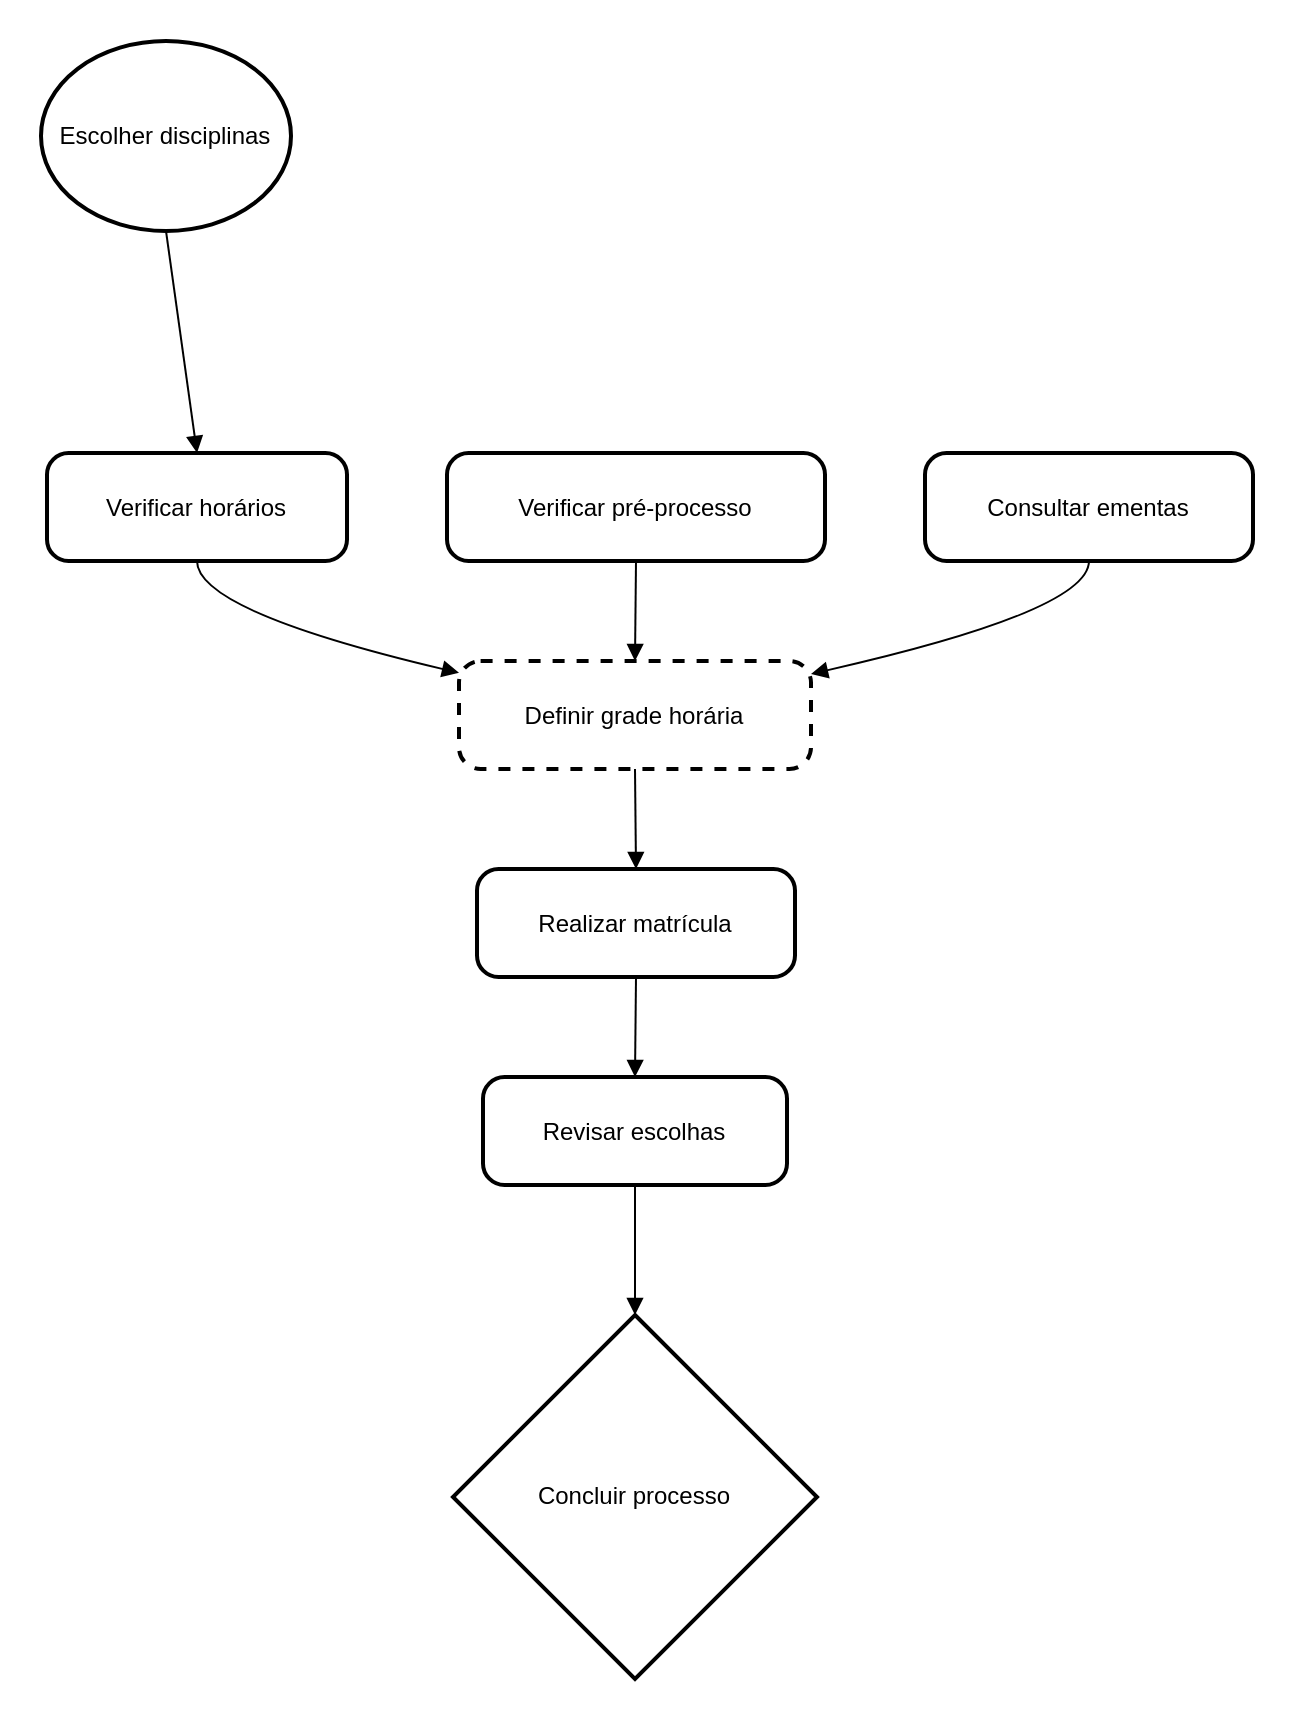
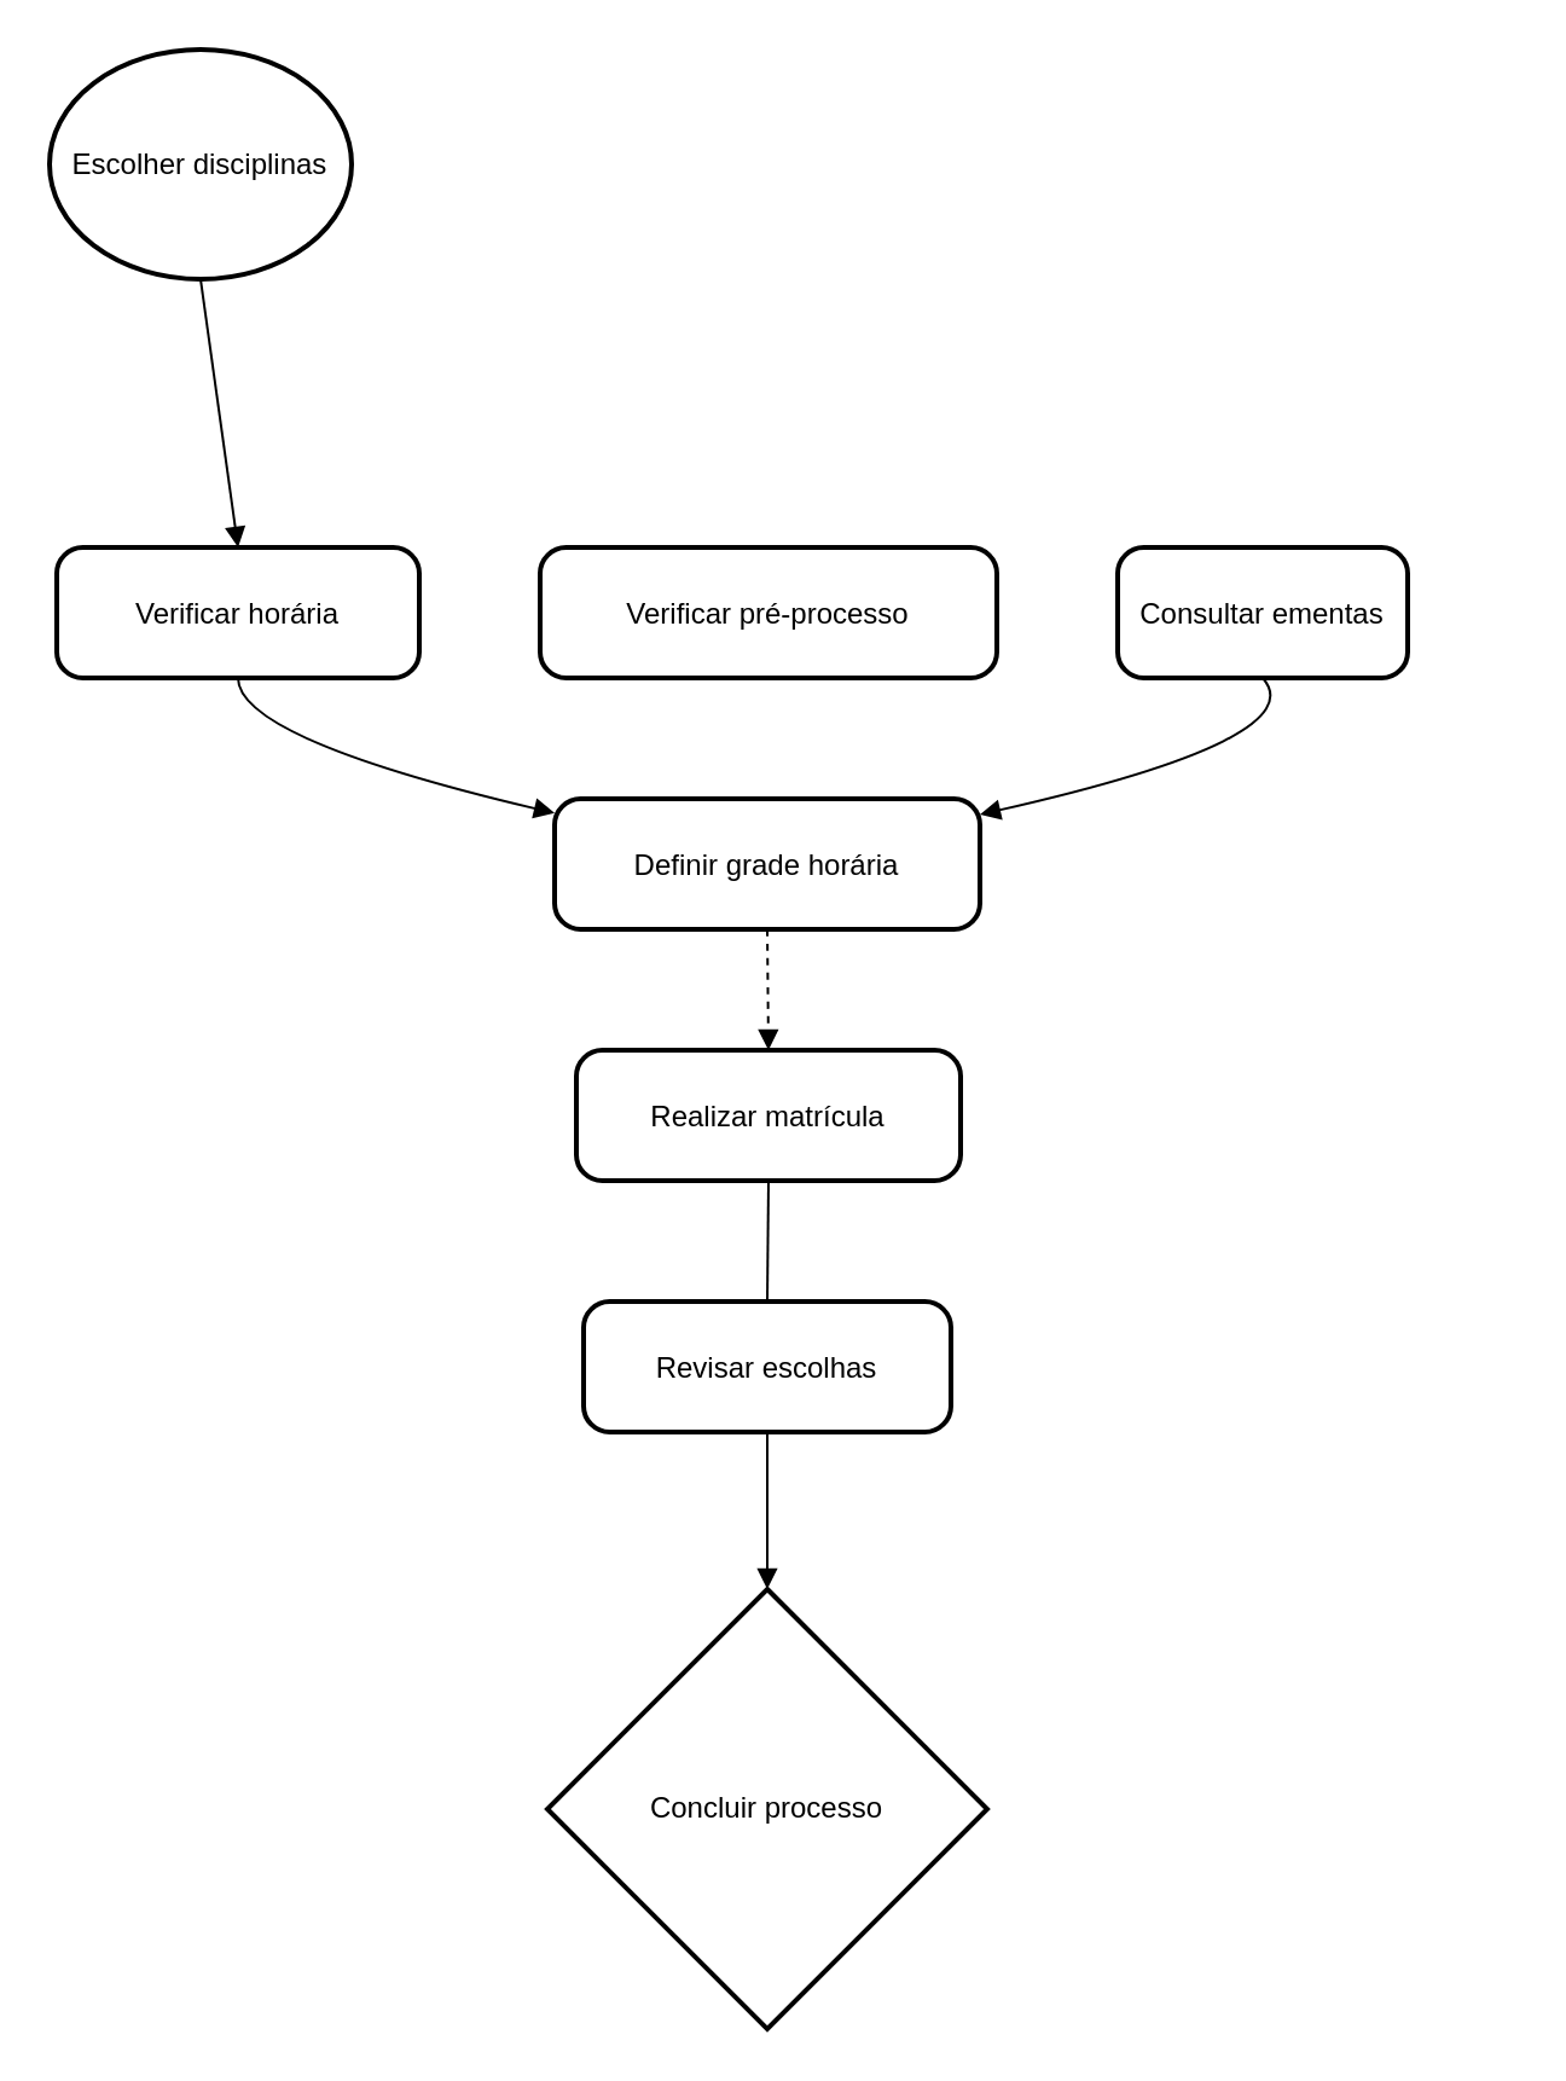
  <mxCell id="0" />
  <mxCell id="1" parent="0" />
  <mxCell id="2" value="Escolher disciplinas" style="ellipse;aspect=fixed;strokeWidth=2;whiteSpace=wrap;" vertex="1" parent="1"><mxGeometry x="20" y="20" width="125" height="95" as="geometry" /></mxCell>
- <mxCell id="3" value="Verificar horários" style="rounded=1;arcSize=20;strokeWidth=2" vertex="1" parent="1"><mxGeometry x="23" y="226" width="150" height="54" as="geometry" /></mxCell>
+ <mxCell id="3" value="Verificar horária" style="rounded=1;arcSize=20;strokeWidth=2" vertex="1" parent="1"><mxGeometry x="23" y="226" width="150" height="54" as="geometry" /></mxCell>
  <mxCell id="4" value="Verificar pré-processo" style="rounded=1;arcSize=20;strokeWidth=2" vertex="1" parent="1"><mxGeometry x="223" y="226" width="189" height="54" as="geometry" /></mxCell>
- <mxCell id="5" value="Consultar ementas" style="rounded=1;arcSize=20;strokeWidth=2" vertex="1" parent="1"><mxGeometry x="462" y="226" width="164" height="54" as="geometry" /></mxCell>
- <mxCell id="6" value="Definir grade horária" style="rounded=1;arcSize=20;strokeWidth=2;dashed=1;" vertex="1" parent="1"><mxGeometry x="229" y="330" width="176" height="54" as="geometry" /></mxCell>
+ <mxCell id="5" value="Consultar ementas" style="rounded=1;arcSize=20;strokeWidth=2" vertex="1" parent="1"><mxGeometry x="462" y="226" width="120" height="54" as="geometry" /></mxCell>
+ <mxCell id="6" value="Definir grade horária" style="rounded=1;arcSize=20;strokeWidth=2" vertex="1" parent="1"><mxGeometry x="229" y="330" width="176" height="54" as="geometry" /></mxCell>
  <mxCell id="7" value="Realizar matrícula" style="rounded=1;arcSize=20;strokeWidth=2" vertex="1" parent="1"><mxGeometry x="238" y="434" width="159" height="54" as="geometry" /></mxCell>
  <mxCell id="8" value="Revisar escolhas" style="rounded=1;arcSize=20;strokeWidth=2" vertex="1" parent="1"><mxGeometry x="241" y="538" width="152" height="54" as="geometry" /></mxCell>
  <mxCell id="9" value="Concluir processo" style="rhombus;strokeWidth=2;whiteSpace=wrap;" vertex="1" parent="1"><mxGeometry x="226" y="657" width="182" height="182" as="geometry" /></mxCell>
  <mxCell id="10" value="" style="curved=1;startArrow=none;endArrow=block;exitX=0.5;exitY=1;entryX=0.5;entryY=-0.01;" edge="1" parent="1" source="2" target="3"><mxGeometry relative="1" as="geometry"><Array as="points" /></mxGeometry></mxCell>
  <mxCell id="11" value="" style="curved=1;startArrow=none;endArrow=block;exitX=0.5;exitY=0.99;entryX=0;entryY=0.11;" edge="1" parent="1" source="3" target="6"><mxGeometry relative="1" as="geometry"><Array as="points"><mxPoint x="98" y="305" /></Array></mxGeometry></mxCell>
- <mxCell id="12" value="" style="curved=1;startArrow=none;endArrow=block;exitX=0.5;exitY=0.99;entryX=0.5;entryY=-0.01;" edge="1" parent="1" source="4" target="6"><mxGeometry relative="1" as="geometry"><Array as="points" /></mxGeometry></mxCell>
  <mxCell id="13" value="" style="curved=1;startArrow=none;endArrow=block;exitX=0.5;exitY=0.99;entryX=1;entryY=0.12;" edge="1" parent="1" source="5" target="6"><mxGeometry relative="1" as="geometry"><Array as="points"><mxPoint x="544" y="305" /></Array></mxGeometry></mxCell>
- <mxCell id="14" value="" style="curved=1;startArrow=none;endArrow=block;exitX=0.5;exitY=0.99;entryX=0.5;entryY=-0.01;" edge="1" parent="1" source="6" target="7"><mxGeometry relative="1" as="geometry"><Array as="points" /></mxGeometry></mxCell>
- <mxCell id="15" value="" style="curved=1;startArrow=none;endArrow=block;exitX=0.5;exitY=0.99;entryX=0.5;entryY=-0.01;" edge="1" parent="1" source="7" target="8"><mxGeometry relative="1" as="geometry"><Array as="points" /></mxGeometry></mxCell>
+ <mxCell id="14" value="" style="curved=1;startArrow=none;endArrow=block;exitX=0.5;exitY=0.99;entryX=0.5;entryY=-0.01;dashed=1;" edge="1" parent="1" source="6" target="7"><mxGeometry relative="1" as="geometry"><Array as="points" /></mxGeometry></mxCell>
+ <mxCell id="15" value="" style="curved=1;startArrow=none;endArrow=none;exitX=0.5;exitY=0.99;entryX=0.5;entryY=-0.01;" edge="1" parent="1" source="7" target="8"><mxGeometry relative="1" as="geometry"><Array as="points" /></mxGeometry></mxCell>
  <mxCell id="16" value="" style="curved=1;startArrow=none;endArrow=block;exitX=0.5;exitY=0.99;entryX=0.5;entryY=0;" edge="1" parent="1" source="8" target="9"><mxGeometry relative="1" as="geometry"><Array as="points" /></mxGeometry></mxCell>
